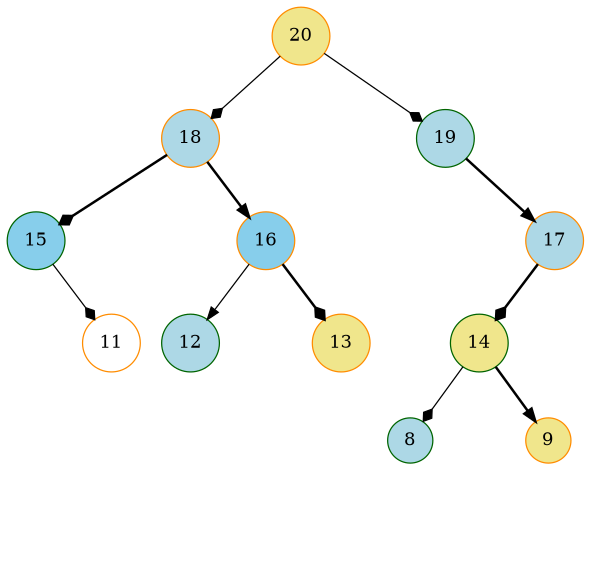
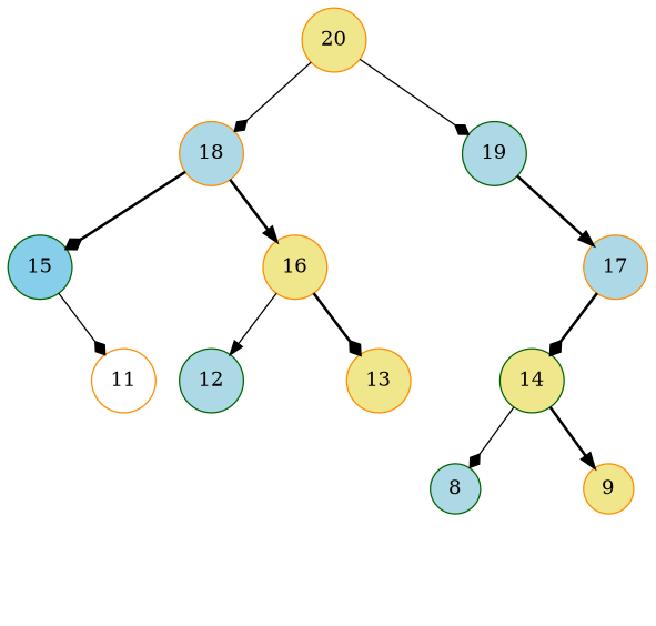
  digraph {
    node [shape=circle style=invis]
    edge [style=invis weight=10]
    n1 [color=darkorange fillcolor=khaki label=20 style=filled]
    n2 [color=darkorange fillcolor=lightblue label=18 style=filled]
    n3 [label="#"]
    n4 [color=darkgreen fillcolor=lightblue label=19 style=filled]
    n5 [color=darkgreen fillcolor=skyblue label=15 style=filled]
    n6 [label="#"]
-   n7 [color=darkorange fillcolor=skyblue label=16 style=filled]
+   n7 [color=darkorange fillcolor=khaki label=16 style=filled]
    n8 [label="#"]
    n9 [color=darkorange fillcolor=lightblue label=17 style=filled]
    n10 [label="#"]
    n11 [color=darkorange fillcolor=white label=11 style=filled]
    n12 [color=darkgreen fillcolor=lightblue label=12 style=filled]
    n13 [label="#"]
    n14 [color=darkorange fillcolor=khaki label=13 style=filled]
    n15 [color=darkgreen fillcolor=khaki label=14 style=filled]
    n16 [label="#"]
    n17 [label="#"]
    n18 [label="#"]
    n19 [label="#"]
    n20 [color=darkgreen fillcolor=lightblue label=8 style=filled]
    n21 [label="#"]
    n22 [color=darkorange fillcolor=khaki label=9 style=filled]
    n23 [label="#"]
    n24 [label="#"]
    n25 [label="#"]
    n1 -> n2 [arrowhead=diamond style=solid weight=""]
    n1 -> n3
    n1 -> n4 [arrowhead=diamond style=solid weight=""]
    n2 -> n5 [arrowhead=diamond style=bold weight=""]
    n2 -> n6
    n2 -> n7 [arrowhead=normal style=bold weight=""]
    n4 -> n8
    n4 -> n9 [arrowhead=normal style=bold weight=""]
    n5 -> n10
    n5 -> n11 [arrowhead=diamond style=solid weight=""]
    n7 -> n12 [arrowhead=normal style=solid weight=""]
    n7 -> n13
    n7 -> n14 [arrowhead=diamond style=bold weight=""]
    n9 -> n15 [arrowhead=diamond style=bold weight=""]
    n9 -> n16
    n11 -> n17
    n12 -> n18
    n14 -> n19
    n15 -> n20 [arrowhead=diamond style=solid weight=""]
    n15 -> n21
    n15 -> n22 [arrowhead=normal style=bold weight=""]
    n20 -> n24
    n22 -> n25
  }
